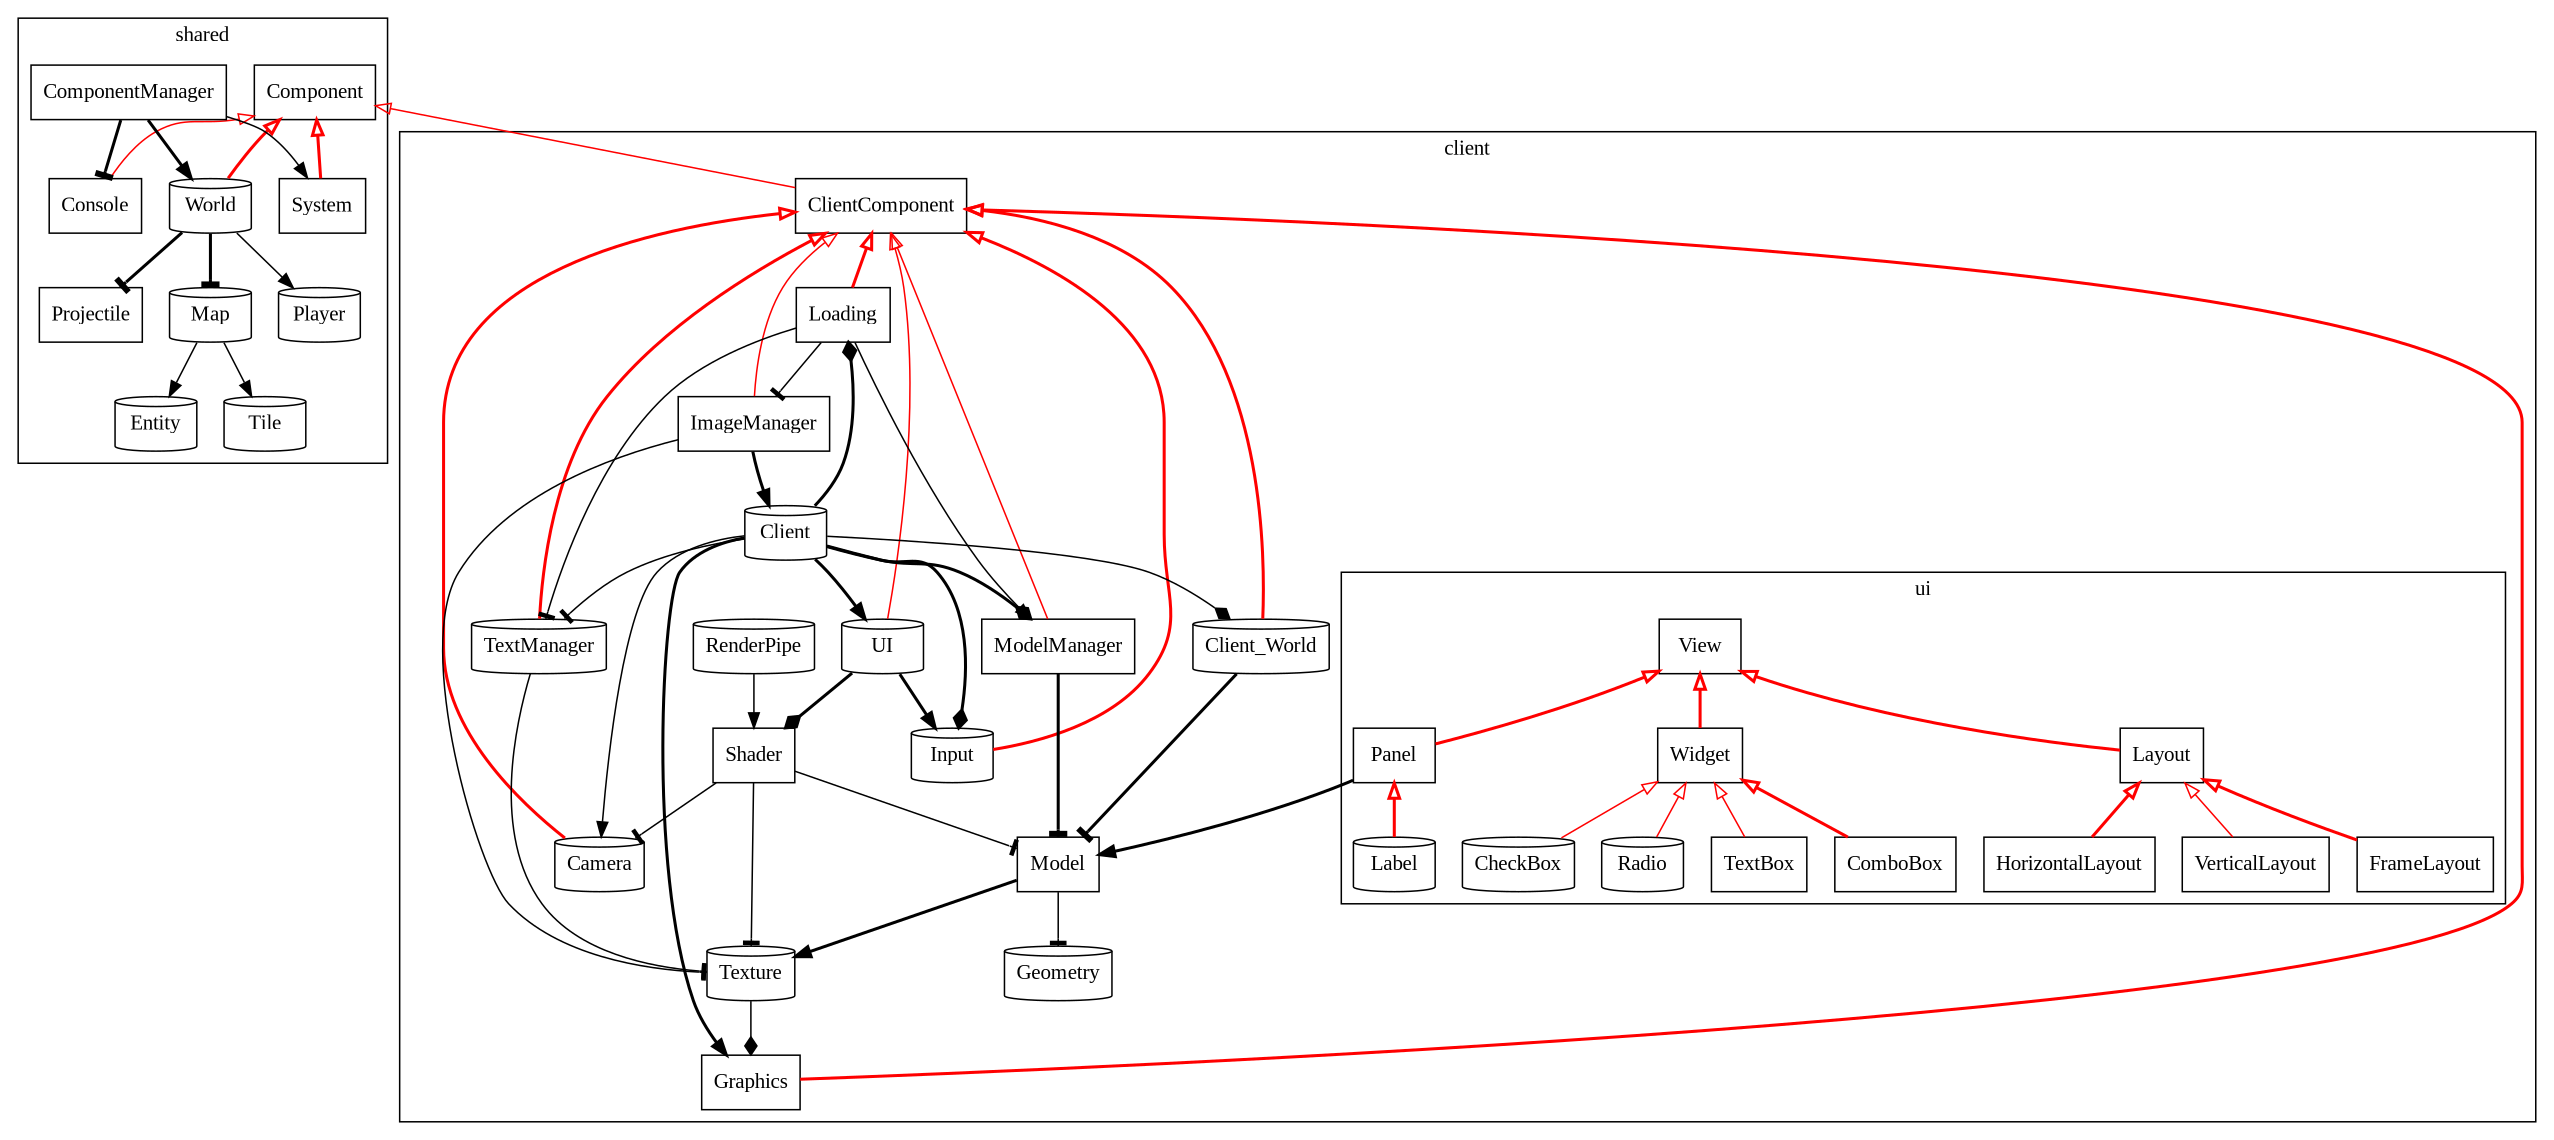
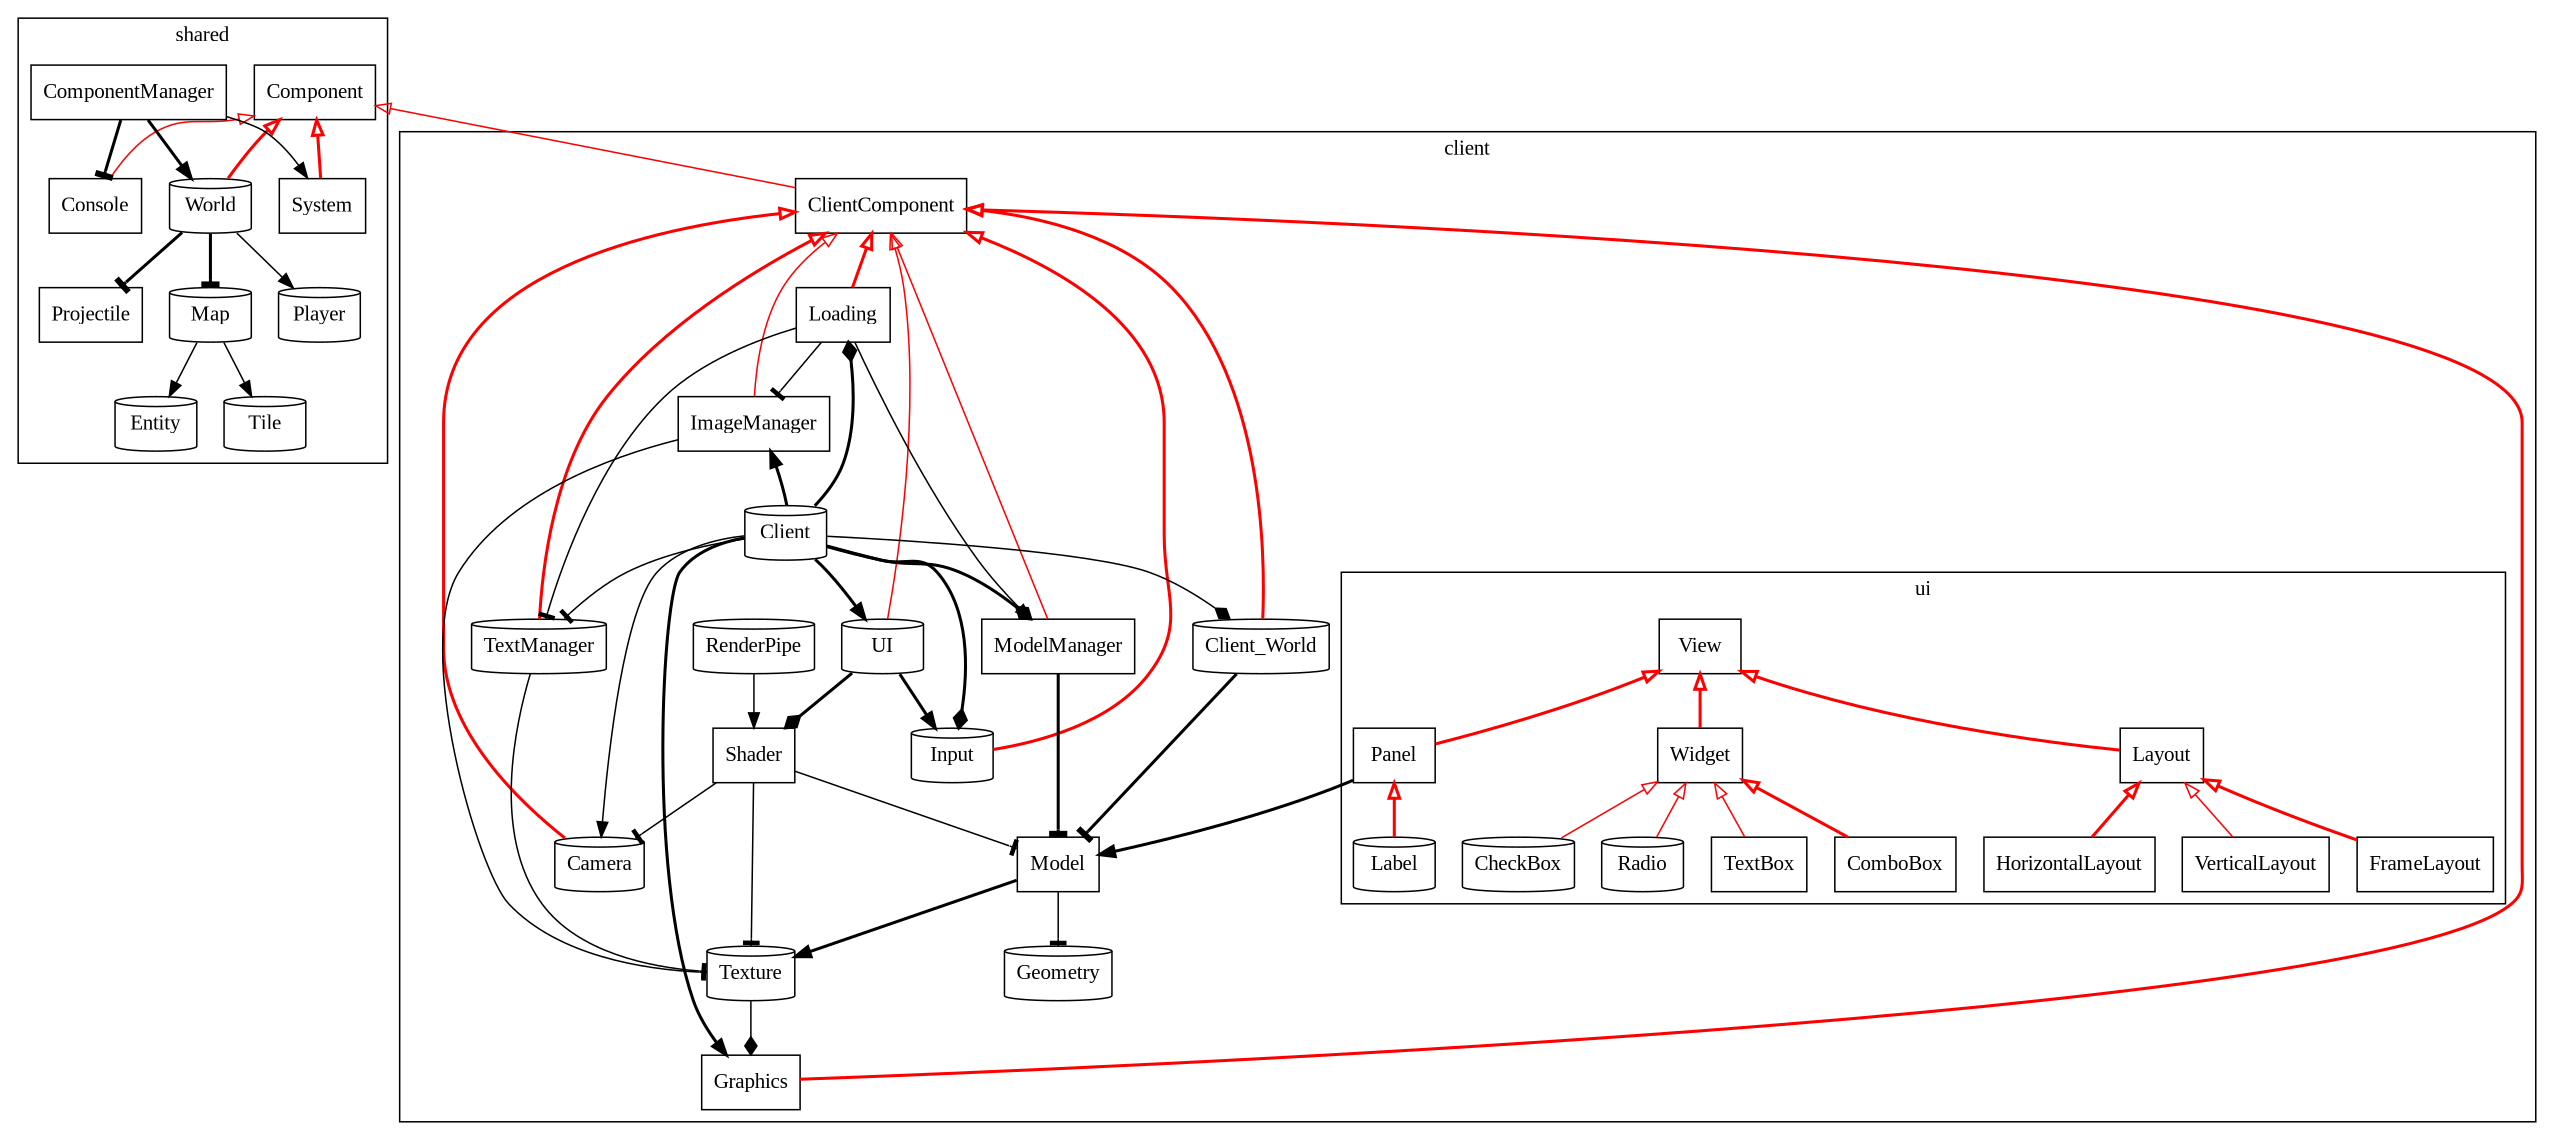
  digraph {
    fontname="Liberation Serif"
    node [fontname="Liberation Serif" shape=box]
    edge [arrowhead=none fontname="Liberation Serif" style=bold]
    Component
    System
    Console
    World [shape=cylinder]
    ComponentManager
    Projectile
    Map [shape=cylinder]
    Player [shape=cylinder]
    Entity [shape=cylinder]
    Tile [shape=cylinder]
    ClientComponent
    Camera [shape=cylinder]
    UI [shape=cylinder]
    Client_World [shape=cylinder]
    Graphics
    Input [shape=cylinder]
    Loading
    ModelManager
    ImageManager
    TextManager [shape=cylinder]
    Model
    Texture [shape=cylinder]
    Shader
    Client [shape=cylinder]
    View
    Widget
    Layout
    Panel
    CheckBox [shape=cylinder]
    Radio [shape=cylinder]
    TextBox
    ComboBox
    HorizontalLayout
    VerticalLayout
    FrameLayout
    Label [shape=cylinder]
    Geometry [shape=cylinder]
    RenderPipe [shape=cylinder]
    subgraph cluster_1 {
      label=shared
      Projectile
      Map
      Player
      Entity
      Tile
      subgraph sub_2 {
        label=shared
        Component
        System
        Console
        World
      }
      subgraph sub_3 {
        label=shared
        System
        Console
        World
        ComponentManager
      }
    }
    subgraph cluster_4 {
      label=client
      Geometry
      RenderPipe
      subgraph sub_5 {
        label=client
        ClientComponent
        Camera
        UI
        Client_World
        Graphics
        Input
        Loading
        ModelManager
        ImageManager
        TextManager
      }
      subgraph sub_6 {
        label=client
        Camera
        UI
        Client_World
        Graphics
        Input
        Loading
        ModelManager
        ImageManager
        TextManager
        Model
        Texture
        Shader
        Client
      }
      subgraph sub_7 {
        label=client
        UI
        View
      }
      subgraph cluster_8 {
        label=ui
        subgraph sub_9 {
          label=ui
          View
          Widget
          Layout
          Panel
          CheckBox
          Radio
          TextBox
          ComboBox
          HorizontalLayout
          VerticalLayout
          FrameLayout
          Label
        }
      }
    }
    Component -> System [arrowtail=empty color=red dir=back]
    Component -> Console [arrowtail=empty color=red dir=back style=solid]
    Component -> World [arrowtail=empty color=red dir=back]
    Component -> ClientComponent [arrowtail=empty color=red dir=back style=solid]
    World -> Projectile [arrowhead=tee]
    World -> Map [arrowhead=tee]
    World -> Player [arrowhead=normal style=solid]
    ComponentManager -> System [arrowhead=normal style=solid]
    ComponentManager -> Console [arrowhead=tee]
    ComponentManager -> World [arrowhead=normal]
    Map -> Entity [arrowhead=normal style=solid]
    Map -> Tile [arrowhead=normal style=solid]
    ClientComponent -> Camera [arrowtail=empty color=red dir=back]
    ClientComponent -> UI [arrowtail=empty color=red dir=back style=solid]
    ClientComponent -> Client_World [arrowtail=empty color=red dir=back]
    ClientComponent -> Graphics [arrowtail=empty color=red dir=back]
    ClientComponent -> Input [arrowtail=empty color=red dir=back]
    ClientComponent -> Loading [arrowtail=empty color=red dir=back]
    ClientComponent -> ModelManager [arrowtail=empty color=red dir=back style=solid]
    ClientComponent -> ImageManager [arrowtail=empty color=red dir=back style=solid]
    ClientComponent -> TextManager [arrowtail=empty color=red dir=back]
    UI -> Input [arrowhead=normal]
    UI -> Shader [arrowhead=diamond]
    Client_World -> Model [arrowhead=tee]
    Loading -> ModelManager [arrowhead=normal style=solid]
    Loading -> ImageManager [arrowhead=tee style=solid]
    Loading -> TextManager [arrowhead=tee style=solid]
    ModelManager -> Model [arrowhead=tee]
    ImageManager -> Texture [arrowhead=tee style=solid]
    TextManager -> Texture [arrowhead=tee style=solid]
    Model -> Texture [arrowhead=normal]
    Model -> Geometry [arrowhead=tee style=solid]
    Texture -> Graphics [arrowhead=diamond style=solid]
    Shader -> Camera [arrowhead=tee style=solid]
    Shader -> Model [arrowhead=tee style=solid]
    Shader -> Texture [arrowhead=tee style=solid]
    Client -> Camera [arrowhead=normal style=solid]
    Client -> UI [arrowhead=normal]
    Client -> Client_World [arrowhead=diamond style=solid]
    Client -> Graphics [arrowhead=normal]
    Client -> Input [arrowhead=diamond]
    Client -> Loading [arrowhead=diamond]
    Client -> ModelManager [arrowhead=diamond]
-   ImageManager -> Client [arrowhead=normal]
+   Client -> ImageManager [arrowhead=normal]
    Client -> TextManager [arrowhead=tee style=solid]
    View -> Widget [arrowtail=empty color=red dir=back]
    View -> Layout [arrowtail=empty color=red dir=back]
    View -> Panel [arrowtail=empty color=red dir=back]
    Widget -> CheckBox [arrowtail=empty color=red dir=back style=solid]
    Widget -> Radio [arrowtail=empty color=red dir=back style=solid]
    Widget -> TextBox [arrowtail=empty color=red dir=back style=solid]
    Widget -> ComboBox [arrowtail=empty color=red dir=back]
    Layout -> HorizontalLayout [arrowtail=empty color=red dir=back]
    Layout -> VerticalLayout [arrowtail=empty color=red dir=back style=solid]
    Layout -> FrameLayout [arrowtail=empty color=red dir=back]
    Panel -> Model [arrowhead=normal]
    Panel -> Label [arrowtail=empty color=red dir=back]
    RenderPipe -> Shader [arrowhead=normal style=solid]
  }
